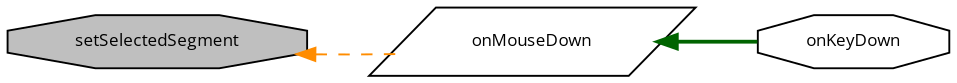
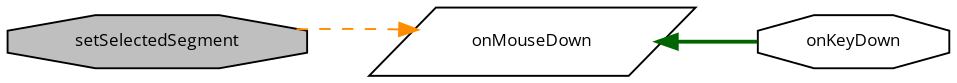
  digraph {
    fontname="Open Sans"
    rankdir=LR
    node [color=black fontname="Open Sans" fontsize=9 shape=octagon]
    edge [dir=back fontname="Open Sans" fontsize=9 labelfontname=Arial labelfontsize=9]
    n1 [fillcolor=grey75 fontcolor=black height=0.2 label=setSelectedSegment style=filled width=0.4]
    n2 [height=0.2 label=onMouseDown shape=parallelogram width=0.4]
    n3 [height=0.2 label=onKeyDown width=0.4]
-   n1 -> n2 [color=darkorange style=dashed]
+   n2 -> n1 [color=darkorange style=dashed]
    n2 -> n3 [color=darkgreen style=bold]
  }
